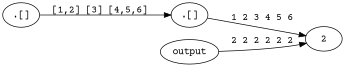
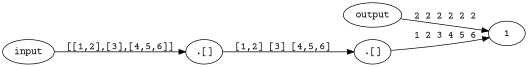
  digraph {
    fontname="Courier Prime"
    rankdir=LR
    node [fontname="Courier Prime"]
    edge [fontname="Courier Prime"]
    n1 [label=".[]"]
    n2 [label=".[]"]
-   2
+   2 [label=1]
+   input
    output
    n1 -> n2 [label="[1,2] [3] [4,5,6]"]
    n2 -> 2 [label="1 2 3 4 5 6"]
+   input -> n1 [label="[[1,2],[3],[4,5,6]]"]
    output -> 2 [label="2 2 2 2 2 2"]
  }
